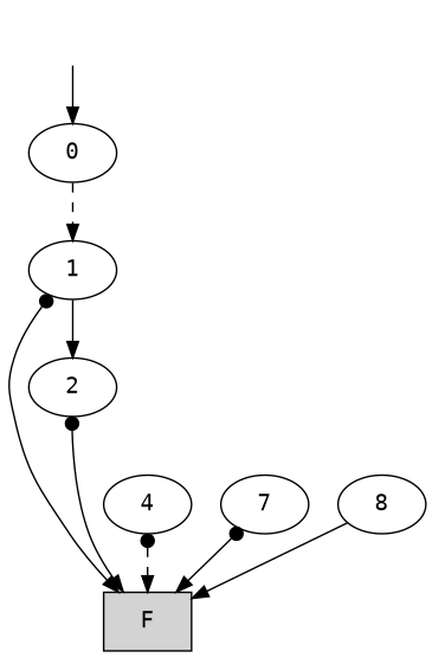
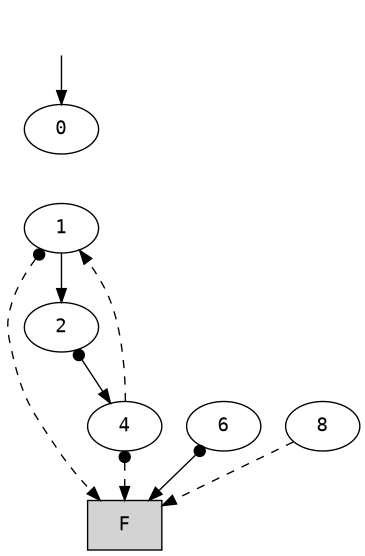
  digraph {
    fontname="DejaVu Sans Mono"
    node [fontname="DejaVu Sans Mono"]
    edge [arrowtail=dot dir=both fontname="DejaVu Sans Mono" style=solid]
    root [style=invis]
    n2 [label=0]
    n3 [label=1]
    n4 [label=F shape=box style=filled]
    n5 [label=2]
    n6 [label=4]
-   n7 [label=7]
+   n7 [label=6]
    n8 [label=8]
    root -> n2 [arrowtail=none]
-   n2 -> n3 [dir=forward style=dashed arrowtail=""]
-   n3 -> n4
+   n6 -> n3 [dir=forward style=dashed arrowtail=""]
+   n3 -> n4 [style=dashed]
    n3 -> n5 [dir=forward arrowtail=""]
-   n5 -> n4
+   n5 -> n6
    n6 -> n4 [style=dashed]
    n7 -> n4
-   n8 -> n4 [dir=forward arrowtail=""]
+   n8 -> n4 [dir=forward style=dashed arrowtail=""]
  }
